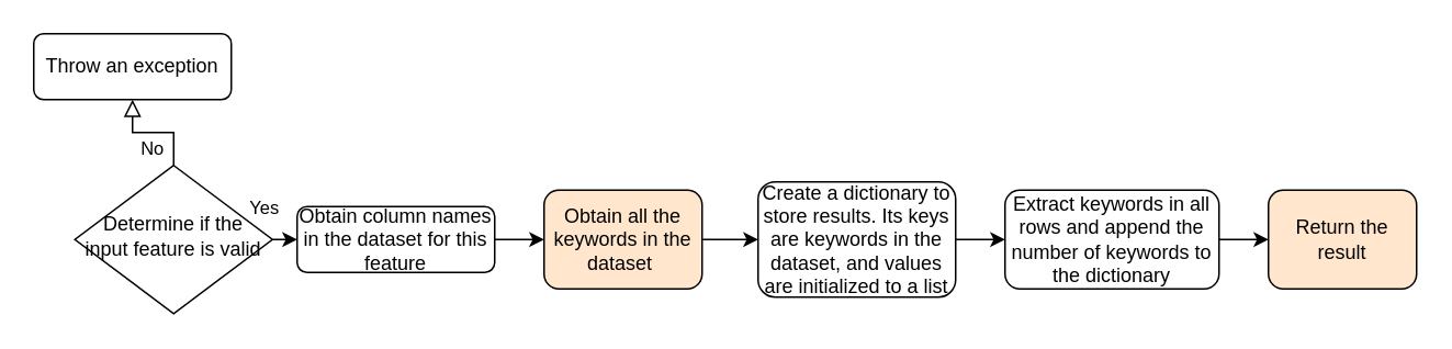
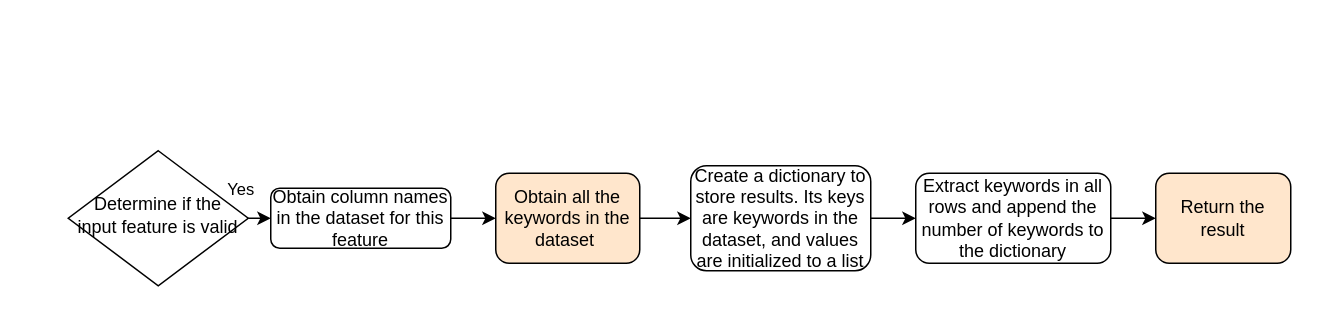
  <mxCell id="0" />
  <mxCell id="1" parent="0" />
- <mxCell id="2" value="No" style="edgeStyle=orthogonalEdgeStyle;rounded=0;html=1;jettySize=auto;orthogonalLoop=1;fontSize=11;endArrow=block;endFill=0;endSize=8;strokeWidth=1;shadow=0;labelBackgroundColor=none;" parent="1" source="5" target="6" edge="1"><mxGeometry y="10" relative="1" as="geometry"><mxPoint as="offset" /></mxGeometry></mxCell>
  <mxCell id="3" style="edgeStyle=orthogonalEdgeStyle;rounded=0;orthogonalLoop=1;jettySize=auto;html=1;" parent="1" source="5" target="8" edge="1"><mxGeometry relative="1" as="geometry"><Array as="points"><mxPoint x="180" y="145" /><mxPoint x="180" y="145" /></Array></mxGeometry></mxCell>
  <mxCell id="4" value="Yes" style="edgeLabel;html=1;align=center;verticalAlign=middle;resizable=0;points=[];" parent="3" vertex="1" connectable="0"><mxGeometry x="0.255" relative="1" as="geometry"><mxPoint x="-15" y="-20" as="offset" /></mxGeometry></mxCell>
  <mxCell id="5" value="Determine if the input feature is valid" style="rhombus;whiteSpace=wrap;html=1;shadow=0;fontFamily=Helvetica;fontSize=12;align=center;strokeWidth=1;spacing=6;spacingTop=-4;" parent="1" vertex="1"><mxGeometry x="45" y="100" width="120" height="90" as="geometry" /></mxCell>
- <mxCell id="6" value="Throw an exception" style="rounded=1;whiteSpace=wrap;html=1;fontSize=12;glass=0;strokeWidth=1;shadow=0;" parent="1" vertex="1"><mxGeometry x="20" y="20" width="120" height="40" as="geometry" /></mxCell>
  <mxCell id="7" style="edgeStyle=orthogonalEdgeStyle;rounded=0;orthogonalLoop=1;jettySize=auto;html=1;" parent="1" source="8" target="10" edge="1"><mxGeometry relative="1" as="geometry" /></mxCell>
  <mxCell id="8" value="Obtain column names in the dataset for this feature" style="rounded=1;whiteSpace=wrap;html=1;fontSize=12;glass=0;strokeWidth=1;shadow=0;" parent="1" vertex="1"><mxGeometry x="180" y="125" width="120" height="40" as="geometry" /></mxCell>
  <mxCell id="9" style="edgeStyle=orthogonalEdgeStyle;rounded=0;orthogonalLoop=1;jettySize=auto;html=1;" edge="1" parent="1" source="10" target="15"><mxGeometry relative="1" as="geometry" /></mxCell>
  <mxCell id="10" value="Obtain all the keywords in the dataset&amp;nbsp;" style="rounded=1;whiteSpace=wrap;html=1;fillColor=#ffe6cc;" parent="1" vertex="1"><mxGeometry x="330" y="115" width="96" height="60" as="geometry" /></mxCell>
  <mxCell id="11" style="edgeStyle=orthogonalEdgeStyle;rounded=0;orthogonalLoop=1;jettySize=auto;html=1;" parent="1" source="12" target="13" edge="1"><mxGeometry relative="1" as="geometry" /></mxCell>
  <mxCell id="12" value="Extract keywords in all rows and append the number of keywords to the dictionary" style="rounded=1;whiteSpace=wrap;html=1;" parent="1" vertex="1"><mxGeometry x="610" y="115" width="130" height="60" as="geometry" /></mxCell>
  <mxCell id="13" value="Return the result" style="rounded=1;whiteSpace=wrap;html=1;fillColor=#ffe6cc;" parent="1" vertex="1"><mxGeometry x="770" y="115" width="90" height="60" as="geometry" /></mxCell>
  <mxCell id="14" style="edgeStyle=orthogonalEdgeStyle;rounded=0;orthogonalLoop=1;jettySize=auto;html=1;" edge="1" parent="1" source="15" target="12"><mxGeometry relative="1" as="geometry" /></mxCell>
  <mxCell id="15" value="Create a dictionary to store results. Its keys are keywords in the dataset, and values are initialized to a list" style="rounded=1;whiteSpace=wrap;html=1;" vertex="1" parent="1"><mxGeometry x="460" y="110" width="120" height="70" as="geometry" /></mxCell>
